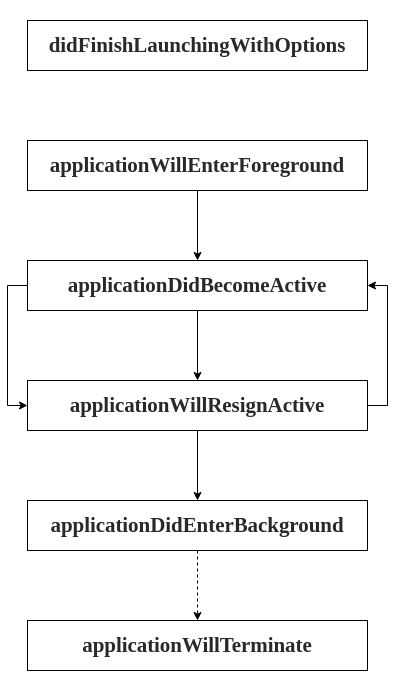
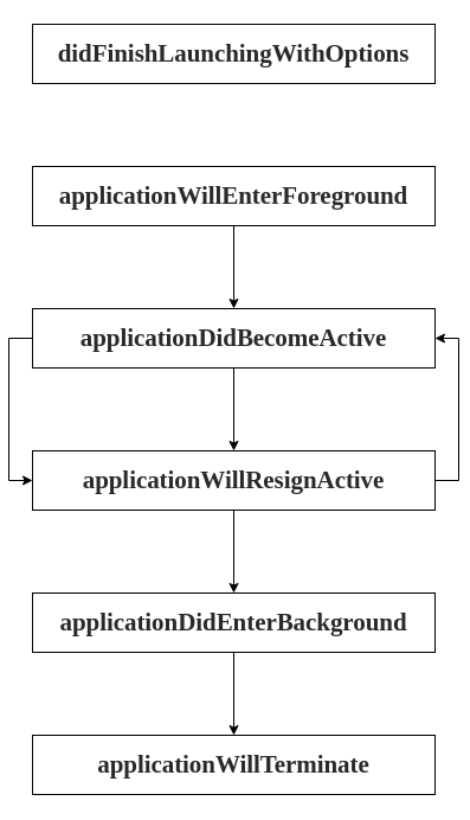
  <mxCell id="0" />
  <mxCell id="1" parent="0" />
  <mxCell id="2" value="&lt;strong class=&quot;ih ce&quot; style=&quot;font-style: normal; text-indent: 0px; text-transform: none; word-spacing: 0px; text-decoration: none; box-sizing: inherit; font-weight: 700; font-family: charter, georgia, cambria, &amp;quot;times new roman&amp;quot;, times, serif; color: rgb(41, 41, 41); font-size: 21px; letter-spacing: -0.063px; text-align: left;&quot;&gt;didFinishLaunchingWithOptions&lt;/strong&gt;" style="rounded=0;whiteSpace=wrap;html=1;" vertex="1" parent="1"><mxGeometry x="20" y="20" width="340" height="50" as="geometry" /></mxCell>
  <mxCell id="3" style="edgeStyle=orthogonalEdgeStyle;rounded=0;orthogonalLoop=1;jettySize=auto;html=1;exitX=0.5;exitY=1;exitDx=0;exitDy=0;entryX=0.5;entryY=0;entryDx=0;entryDy=0;" edge="1" parent="1" source="4" target="7"><mxGeometry relative="1" as="geometry" /></mxCell>
  <mxCell id="4" value="&lt;strong class=&quot;ih ce&quot; style=&quot;font-style: normal; text-indent: 0px; text-transform: none; word-spacing: 0px; text-decoration: none; box-sizing: inherit; font-weight: 700; font-family: charter, georgia, cambria, &amp;quot;times new roman&amp;quot;, times, serif; color: rgb(41, 41, 41); font-size: 21px; letter-spacing: -0.063px; text-align: left;&quot;&gt;applicationWillEnterForeground&lt;/strong&gt;" style="rounded=0;whiteSpace=wrap;html=1;" vertex="1" parent="1"><mxGeometry x="20" y="140" width="340" height="50" as="geometry" /></mxCell>
  <mxCell id="5" style="edgeStyle=orthogonalEdgeStyle;rounded=0;orthogonalLoop=1;jettySize=auto;html=1;exitX=0;exitY=0.5;exitDx=0;exitDy=0;entryX=0;entryY=0.5;entryDx=0;entryDy=0;" edge="1" parent="1" source="7" target="10"><mxGeometry relative="1" as="geometry" /></mxCell>
  <mxCell id="6" style="edgeStyle=orthogonalEdgeStyle;rounded=0;orthogonalLoop=1;jettySize=auto;html=1;exitX=0.5;exitY=1;exitDx=0;exitDy=0;entryX=0.5;entryY=0;entryDx=0;entryDy=0;" edge="1" parent="1" source="7" target="10"><mxGeometry relative="1" as="geometry" /></mxCell>
  <mxCell id="7" value="&lt;strong class=&quot;ih ce&quot; style=&quot;font-style: normal; text-indent: 0px; text-transform: none; word-spacing: 0px; text-decoration: none; box-sizing: inherit; font-weight: 700; font-family: charter, georgia, cambria, &amp;quot;times new roman&amp;quot;, times, serif; color: rgb(41, 41, 41); font-size: 21px; letter-spacing: -0.063px; text-align: left;&quot;&gt;applicationDidBecomeActive&lt;/strong&gt;" style="rounded=0;whiteSpace=wrap;html=1;fontStyle=1" vertex="1" parent="1"><mxGeometry x="20" y="260" width="340" height="50" as="geometry" /></mxCell>
  <mxCell id="8" style="edgeStyle=orthogonalEdgeStyle;rounded=0;orthogonalLoop=1;jettySize=auto;html=1;exitX=1;exitY=0.5;exitDx=0;exitDy=0;entryX=1;entryY=0.5;entryDx=0;entryDy=0;" edge="1" parent="1" source="10" target="7"><mxGeometry relative="1" as="geometry" /></mxCell>
  <mxCell id="9" style="edgeStyle=orthogonalEdgeStyle;rounded=0;orthogonalLoop=1;jettySize=auto;html=1;exitX=0.5;exitY=1;exitDx=0;exitDy=0;entryX=0.5;entryY=0;entryDx=0;entryDy=0;" edge="1" parent="1" source="10" target="12"><mxGeometry relative="1" as="geometry" /></mxCell>
  <mxCell id="10" value="&lt;strong class=&quot;ih ce&quot; style=&quot;font-style: normal ; text-indent: 0px ; text-transform: none ; word-spacing: 0px ; text-decoration: none ; box-sizing: inherit ; font-weight: 700 ; font-family: &amp;#34;charter&amp;#34; , &amp;#34;georgia&amp;#34; , &amp;#34;cambria&amp;#34; , &amp;#34;times new roman&amp;#34; , &amp;#34;times&amp;#34; , serif ; color: rgb(41 , 41 , 41) ; font-size: 21px ; letter-spacing: -0.063px ; text-align: left&quot;&gt;applicationWillResignActive&lt;/strong&gt;" style="rounded=0;whiteSpace=wrap;html=1;fontStyle=1" vertex="1" parent="1"><mxGeometry x="20" y="380" width="340" height="50" as="geometry" /></mxCell>
- <mxCell id="11" style="edgeStyle=orthogonalEdgeStyle;rounded=0;orthogonalLoop=1;jettySize=auto;html=1;exitX=0.5;exitY=1;exitDx=0;exitDy=0;entryX=0.5;entryY=0;entryDx=0;entryDy=0;dashed=1;" edge="1" parent="1" source="12" target="13"><mxGeometry relative="1" as="geometry" /></mxCell>
+ <mxCell id="11" style="edgeStyle=orthogonalEdgeStyle;rounded=0;orthogonalLoop=1;jettySize=auto;html=1;exitX=0.5;exitY=1;exitDx=0;exitDy=0;entryX=0.5;entryY=0;entryDx=0;entryDy=0;" edge="1" parent="1" source="12" target="13"><mxGeometry relative="1" as="geometry" /></mxCell>
  <mxCell id="12" value="&lt;strong class=&quot;ih ce&quot; style=&quot;font-style: normal; text-indent: 0px; text-transform: none; word-spacing: 0px; text-decoration: none; box-sizing: inherit; font-weight: 700; font-family: charter, georgia, cambria, &amp;quot;times new roman&amp;quot;, times, serif; color: rgb(41, 41, 41); font-size: 21px; letter-spacing: -0.063px; text-align: left;&quot;&gt;applicationDidEnterBackground&lt;/strong&gt;" style="rounded=0;whiteSpace=wrap;html=1;fontStyle=1" vertex="1" parent="1"><mxGeometry x="20" y="500" width="340" height="50" as="geometry" /></mxCell>
  <mxCell id="13" value="&lt;strong class=&quot;ih ce&quot; style=&quot;font-style: normal; text-indent: 0px; text-transform: none; word-spacing: 0px; text-decoration: none; box-sizing: inherit; font-weight: 700; font-family: charter, georgia, cambria, &amp;quot;times new roman&amp;quot;, times, serif; color: rgb(41, 41, 41); font-size: 21px; letter-spacing: -0.063px; text-align: left;&quot;&gt;applicationWillTerminate&lt;/strong&gt;" style="rounded=0;whiteSpace=wrap;html=1;fontStyle=1" vertex="1" parent="1"><mxGeometry x="20" y="620" width="340" height="50" as="geometry" /></mxCell>
